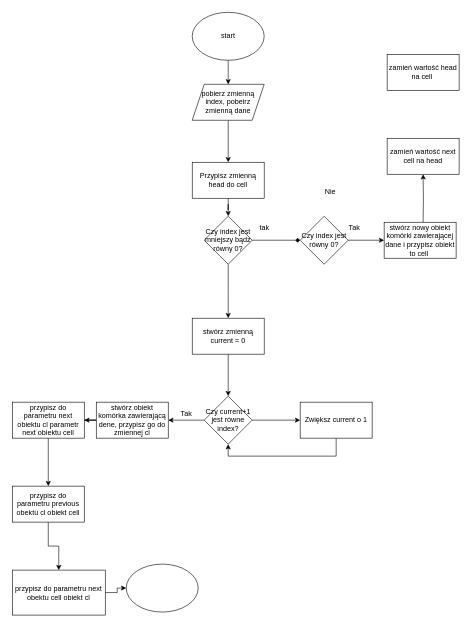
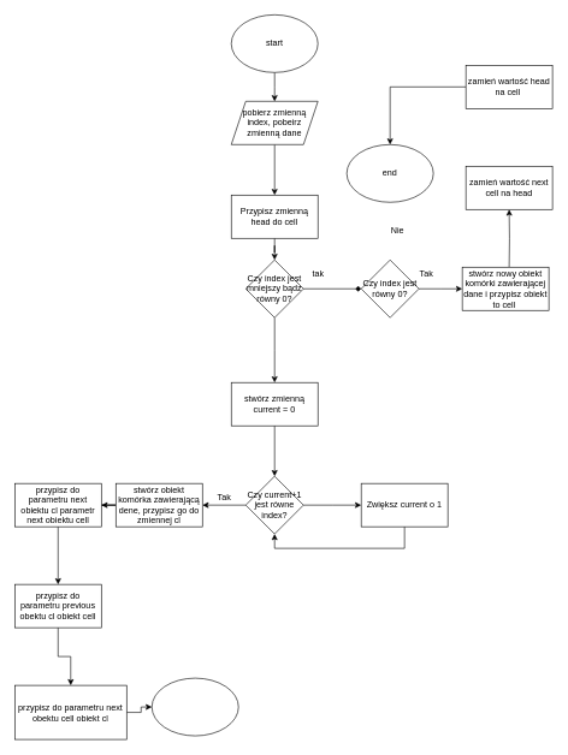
  <mxCell id="0" />
  <mxCell id="1" parent="0" />
  <mxCell id="2" value="" style="edgeStyle=orthogonalEdgeStyle;rounded=0;orthogonalLoop=1;jettySize=auto;html=1;" edge="1" parent="1" source="3"><mxGeometry relative="1" as="geometry"><mxPoint x="380" y="140" as="targetPoint" /></mxGeometry></mxCell>
  <mxCell id="3" value="start" style="ellipse;whiteSpace=wrap;html=1;" vertex="1" parent="1"><mxGeometry x="320" y="20" width="120" height="80" as="geometry" /></mxCell>
  <mxCell id="4" value="" style="edgeStyle=orthogonalEdgeStyle;rounded=0;orthogonalLoop=1;jettySize=auto;html=1;" edge="1" parent="1"><mxGeometry relative="1" as="geometry"><mxPoint x="380" y="200" as="sourcePoint" /><mxPoint x="380" y="270" as="targetPoint" /></mxGeometry></mxCell>
  <mxCell id="5" value="pobierz zmienną index, pobeirz zmienną dane" style="shape=parallelogram;perimeter=parallelogramPerimeter;whiteSpace=wrap;html=1;fixedSize=1;" vertex="1" parent="1"><mxGeometry x="320" y="140" width="120" height="60" as="geometry" /></mxCell>
  <mxCell id="6" value="" style="edgeStyle=orthogonalEdgeStyle;rounded=0;orthogonalLoop=1;jettySize=auto;html=1;" edge="1" parent="1" source="7" target="10"><mxGeometry relative="1" as="geometry" /></mxCell>
  <mxCell id="7" value="Przypisz zmienną head do cell" style="rounded=0;whiteSpace=wrap;html=1;" vertex="1" parent="1"><mxGeometry x="320" y="270" width="120" height="60" as="geometry" /></mxCell>
  <mxCell id="8" value="" style="edgeStyle=orthogonalEdgeStyle;rounded=0;orthogonalLoop=1;jettySize=auto;html=1;endArrow=diamond;" edge="1" parent="1" source="10" target="12"><mxGeometry relative="1" as="geometry" /></mxCell>
  <mxCell id="9" value="" style="edgeStyle=orthogonalEdgeStyle;rounded=0;orthogonalLoop=1;jettySize=auto;html=1;" edge="1" parent="1" source="10"><mxGeometry relative="1" as="geometry"><mxPoint x="380" y="530" as="targetPoint" /></mxGeometry></mxCell>
  <mxCell id="10" value="Czy index jest mniejszy bądz równy 0?" style="rhombus;whiteSpace=wrap;html=1;" vertex="1" parent="1"><mxGeometry x="340" y="360" width="80" height="80" as="geometry" /></mxCell>
  <mxCell id="11" value="" style="edgeStyle=orthogonalEdgeStyle;rounded=0;orthogonalLoop=1;jettySize=auto;html=1;" edge="1" parent="1" source="12"><mxGeometry relative="1" as="geometry"><mxPoint x="640" y="400" as="targetPoint" /></mxGeometry></mxCell>
  <mxCell id="12" value="Czy index jest równy 0?" style="rhombus;whiteSpace=wrap;html=1;" vertex="1" parent="1"><mxGeometry x="500" y="360" width="80" height="80" as="geometry" /></mxCell>
+ <mxCell id="13" value="end" style="ellipse;whiteSpace=wrap;html=1;" vertex="1" parent="1"><mxGeometry x="480" y="200" width="120" height="80" as="geometry" /></mxCell>
  <mxCell id="14" value="tak" style="text;html=1;align=center;verticalAlign=middle;resizable=0;points=[];autosize=1;" vertex="1" parent="1"><mxGeometry x="425" y="370" width="30" height="20" as="geometry" /></mxCell>
  <mxCell id="15" value="" style="edgeStyle=orthogonalEdgeStyle;rounded=0;orthogonalLoop=1;jettySize=auto;html=1;" edge="1" parent="1" target="18"><mxGeometry relative="1" as="geometry"><mxPoint x="705" y="370" as="sourcePoint" /></mxGeometry></mxCell>
  <mxCell id="16" value="Nie" style="text;html=1;align=center;verticalAlign=middle;resizable=0;points=[];autosize=1;" vertex="1" parent="1"><mxGeometry x="535" y="310" width="30" height="20" as="geometry" /></mxCell>
  <mxCell id="17" value="Tak" style="text;html=1;align=center;verticalAlign=middle;resizable=0;points=[];autosize=1;" vertex="1" parent="1"><mxGeometry x="575" y="370" width="30" height="20" as="geometry" /></mxCell>
  <mxCell id="18" value="zamień wartość next cell na head" style="whiteSpace=wrap;html=1;" vertex="1" parent="1"><mxGeometry x="645" y="230" width="120" height="60" as="geometry" /></mxCell>
  <mxCell id="19" value="&lt;span&gt;stwórz nowy obiekt komórki zawierającej dane i przypisz obiekt to cell&amp;nbsp;&lt;/span&gt;" style="rounded=0;whiteSpace=wrap;html=1;" vertex="1" parent="1"><mxGeometry x="640" y="370" width="120" height="60" as="geometry" /></mxCell>
+ <mxCell id="20" style="edgeStyle=orthogonalEdgeStyle;rounded=0;orthogonalLoop=1;jettySize=auto;html=1;entryX=0.5;entryY=0;entryDx=0;entryDy=0;" edge="1" parent="1" source="21" target="13"><mxGeometry relative="1" as="geometry" /></mxCell>
  <mxCell id="21" value="zamień wartość head na cell&amp;nbsp;" style="whiteSpace=wrap;html=1;" vertex="1" parent="1"><mxGeometry x="645" y="90" width="120" height="60" as="geometry" /></mxCell>
  <mxCell id="22" value="" style="edgeStyle=orthogonalEdgeStyle;rounded=0;orthogonalLoop=1;jettySize=auto;html=1;" edge="1" parent="1" source="23" target="26"><mxGeometry relative="1" as="geometry" /></mxCell>
  <mxCell id="23" value="stwórz zmienną current = 0" style="rounded=0;whiteSpace=wrap;html=1;" vertex="1" parent="1"><mxGeometry x="320" y="530" width="120" height="60" as="geometry" /></mxCell>
  <mxCell id="24" value="" style="edgeStyle=orthogonalEdgeStyle;rounded=0;orthogonalLoop=1;jettySize=auto;html=1;" edge="1" parent="1" source="26" target="28"><mxGeometry relative="1" as="geometry" /></mxCell>
  <mxCell id="25" value="" style="edgeStyle=orthogonalEdgeStyle;rounded=0;orthogonalLoop=1;jettySize=auto;html=1;" edge="1" parent="1" source="26"><mxGeometry relative="1" as="geometry"><mxPoint x="500" y="700" as="targetPoint" /></mxGeometry></mxCell>
  <mxCell id="26" value="Czy current+1 jest równe index?" style="rhombus;whiteSpace=wrap;html=1;rounded=0;" vertex="1" parent="1"><mxGeometry x="340" y="660" width="80" height="80" as="geometry" /></mxCell>
  <mxCell id="27" value="" style="edgeStyle=orthogonalEdgeStyle;rounded=0;orthogonalLoop=1;jettySize=auto;html=1;" edge="1" parent="1" source="28" target="31"><mxGeometry relative="1" as="geometry" /></mxCell>
  <mxCell id="28" value="stwórz obiekt komórka zawierającą dene, przypisz go do zmiennej cl" style="whiteSpace=wrap;html=1;rounded=0;" vertex="1" parent="1"><mxGeometry x="160" y="670" width="120" height="60" as="geometry" /></mxCell>
  <mxCell id="29" value="Tak" style="text;html=1;align=center;verticalAlign=middle;resizable=0;points=[];autosize=1;" vertex="1" parent="1"><mxGeometry x="295" y="680" width="30" height="20" as="geometry" /></mxCell>
  <mxCell id="30" value="" style="edgeStyle=orthogonalEdgeStyle;rounded=0;orthogonalLoop=1;jettySize=auto;html=1;" edge="1" parent="1" source="31" target="33"><mxGeometry relative="1" as="geometry" /></mxCell>
  <mxCell id="31" value="przypisz do parametru next obiektu cl parametr next obiektu cell" style="whiteSpace=wrap;html=1;rounded=0;" vertex="1" parent="1"><mxGeometry x="20" y="670" width="120" height="60" as="geometry" /></mxCell>
  <mxCell id="32" value="" style="edgeStyle=orthogonalEdgeStyle;rounded=0;orthogonalLoop=1;jettySize=auto;html=1;" edge="1" parent="1" source="33" target="35"><mxGeometry relative="1" as="geometry" /></mxCell>
  <mxCell id="33" value="&lt;span&gt;przypisz do parametru previous obektu cl obiekt cell&lt;/span&gt;" style="whiteSpace=wrap;html=1;rounded=0;" vertex="1" parent="1"><mxGeometry x="20" y="810" width="120" height="60" as="geometry" /></mxCell>
  <mxCell id="34" value="" style="edgeStyle=orthogonalEdgeStyle;rounded=0;orthogonalLoop=1;jettySize=auto;html=1;" edge="1" parent="1" source="35" target="38"><mxGeometry relative="1" as="geometry" /></mxCell>
  <mxCell id="35" value="przypisz do parametru next obektu cell obiekt cl" style="whiteSpace=wrap;html=1;rounded=0;" vertex="1" parent="1"><mxGeometry x="20" y="950" width="155" height="75" as="geometry" /></mxCell>
  <mxCell id="36" style="edgeStyle=orthogonalEdgeStyle;rounded=0;orthogonalLoop=1;jettySize=auto;html=1;entryX=0.5;entryY=1;entryDx=0;entryDy=0;" edge="1" parent="1" source="37" target="26"><mxGeometry relative="1" as="geometry"><mxPoint x="560" y="830" as="targetPoint" /><Array as="points"><mxPoint x="560" y="760" /><mxPoint x="380" y="760" /></Array></mxGeometry></mxCell>
  <mxCell id="37" value="Zwiększ current o 1" style="rounded=0;whiteSpace=wrap;html=1;" vertex="1" parent="1"><mxGeometry x="500" y="670" width="120" height="60" as="geometry" /></mxCell>
  <mxCell id="38" value="" style="ellipse;whiteSpace=wrap;html=1;" vertex="1" parent="1"><mxGeometry x="210" y="940" width="120" height="80" as="geometry" /></mxCell>
